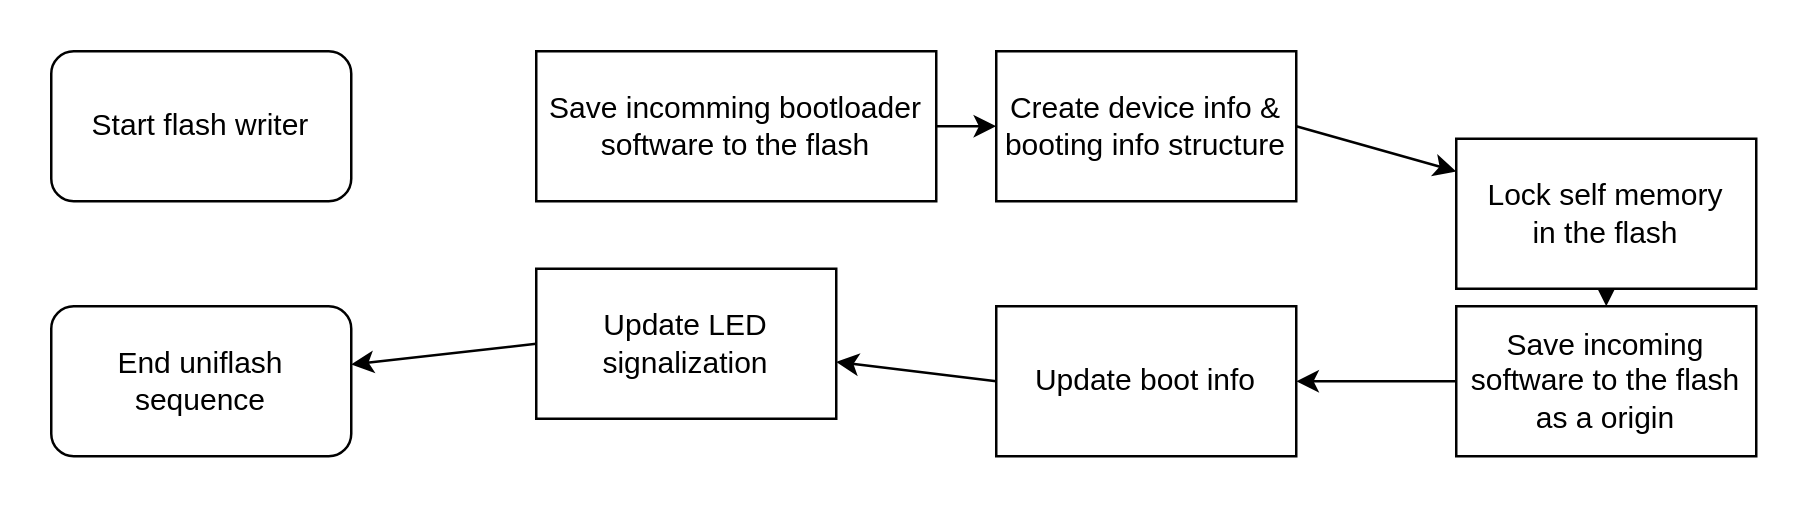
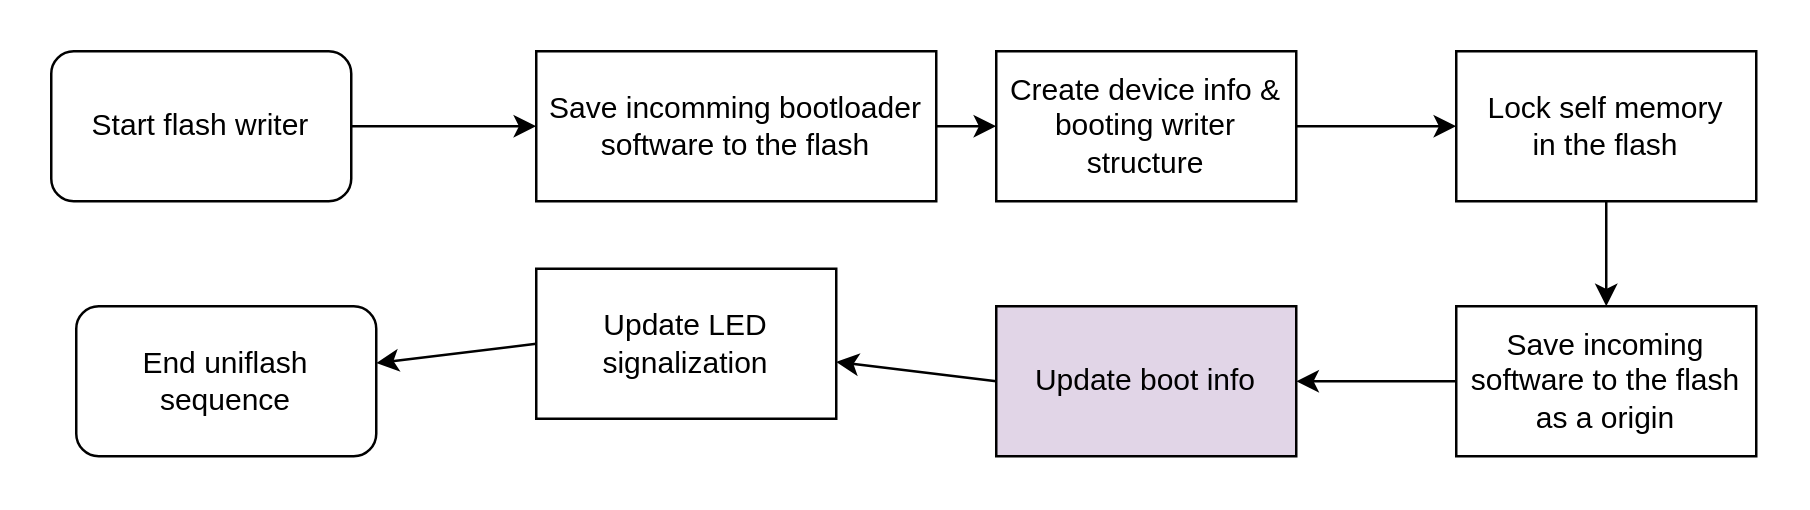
  <mxCell id="0" />
  <mxCell id="1" parent="0" />
+ <mxCell id="2" style="edgeStyle=none;html=1;exitX=1;exitY=0.5;exitDx=0;exitDy=0;" edge="1" parent="1" source="3" target="16"><mxGeometry relative="1" as="geometry" /></mxCell>
  <mxCell id="3" value="Start flash writer" style="rounded=1;whiteSpace=wrap;html=1;flipV=0;flipH=1;" parent="1" vertex="1"><mxGeometry x="20" y="20" width="120" height="60" as="geometry" /></mxCell>
  <mxCell id="4" style="edgeStyle=none;html=1;exitX=1;exitY=0.5;exitDx=0;exitDy=0;" edge="1" parent="1" source="5" target="7"><mxGeometry relative="1" as="geometry" /></mxCell>
- <mxCell id="5" value="Create device info &amp;amp; booting info structure" style="rounded=0;whiteSpace=wrap;html=1;flipV=0;flipH=1;" parent="1" vertex="1"><mxGeometry x="398" y="20" width="120" height="60" as="geometry" /></mxCell>
+ <mxCell id="5" value="Create device info &amp;amp; booting writer structure" style="rounded=0;whiteSpace=wrap;html=1;flipV=0;flipH=1;" parent="1" vertex="1"><mxGeometry x="398" y="20" width="120" height="60" as="geometry" /></mxCell>
  <mxCell id="6" style="edgeStyle=none;html=1;exitX=0.5;exitY=1;exitDx=0;exitDy=0;" edge="1" parent="1" source="7" target="9"><mxGeometry relative="1" as="geometry" /></mxCell>
- <mxCell id="7" value="Lock self memory&lt;br&gt;in the flash" style="rounded=0;whiteSpace=wrap;html=1;flipV=0;flipH=1;" parent="1" vertex="1"><mxGeometry x="582" y="55" width="120" height="60" as="geometry" /></mxCell>
+ <mxCell id="7" value="Lock self memory&lt;br&gt;in the flash" style="rounded=0;whiteSpace=wrap;html=1;flipV=0;flipH=1;" parent="1" vertex="1"><mxGeometry x="582" y="20" width="120" height="60" as="geometry" /></mxCell>
  <mxCell id="8" style="edgeStyle=none;html=1;exitX=0;exitY=0.5;exitDx=0;exitDy=0;" edge="1" parent="1" source="9" target="11"><mxGeometry relative="1" as="geometry" /></mxCell>
  <mxCell id="9" value="Save incoming software to the flash as a origin" style="rounded=0;whiteSpace=wrap;html=1;flipV=0;flipH=1;" parent="1" vertex="1"><mxGeometry x="582" y="122" width="120" height="60" as="geometry" /></mxCell>
  <mxCell id="10" style="edgeStyle=none;html=1;exitX=0;exitY=0.5;exitDx=0;exitDy=0;" edge="1" parent="1" source="11" target="14"><mxGeometry relative="1" as="geometry" /></mxCell>
- <mxCell id="11" value="Update boot info" style="rounded=0;whiteSpace=wrap;html=1;flipV=0;flipH=1;" parent="1" vertex="1"><mxGeometry x="398" y="122" width="120" height="60" as="geometry" /></mxCell>
- <mxCell id="12" value="End uniflash sequence" style="rounded=1;whiteSpace=wrap;html=1;flipV=0;flipH=1;" parent="1" vertex="1"><mxGeometry x="20" y="122" width="120" height="60" as="geometry" /></mxCell>
+ <mxCell id="11" value="Update boot info" style="rounded=0;whiteSpace=wrap;html=1;flipV=0;flipH=1;fillColor=#e1d5e7;" parent="1" vertex="1"><mxGeometry x="398" y="122" width="120" height="60" as="geometry" /></mxCell>
+ <mxCell id="12" value="End uniflash sequence" style="rounded=1;whiteSpace=wrap;html=1;flipV=0;flipH=1;" parent="1" vertex="1"><mxGeometry x="30" y="122" width="120" height="60" as="geometry" /></mxCell>
  <mxCell id="13" style="edgeStyle=none;html=1;exitX=0;exitY=0.5;exitDx=0;exitDy=0;" edge="1" parent="1" source="14" target="12"><mxGeometry relative="1" as="geometry" /></mxCell>
  <mxCell id="14" value="Update LED signalization" style="rounded=0;whiteSpace=wrap;html=1;flipV=0;flipH=1;" parent="1" vertex="1"><mxGeometry x="214" y="107" width="120" height="60" as="geometry" /></mxCell>
  <mxCell id="15" style="edgeStyle=none;html=1;exitX=1;exitY=0.5;exitDx=0;exitDy=0;" edge="1" parent="1" source="16" target="5"><mxGeometry relative="1" as="geometry" /></mxCell>
  <mxCell id="16" value="Save incomming bootloader software to the flash" style="rounded=0;whiteSpace=wrap;html=1;flipV=0;flipH=1;" vertex="1" parent="1"><mxGeometry x="214" y="20" width="160" height="60" as="geometry" /></mxCell>
